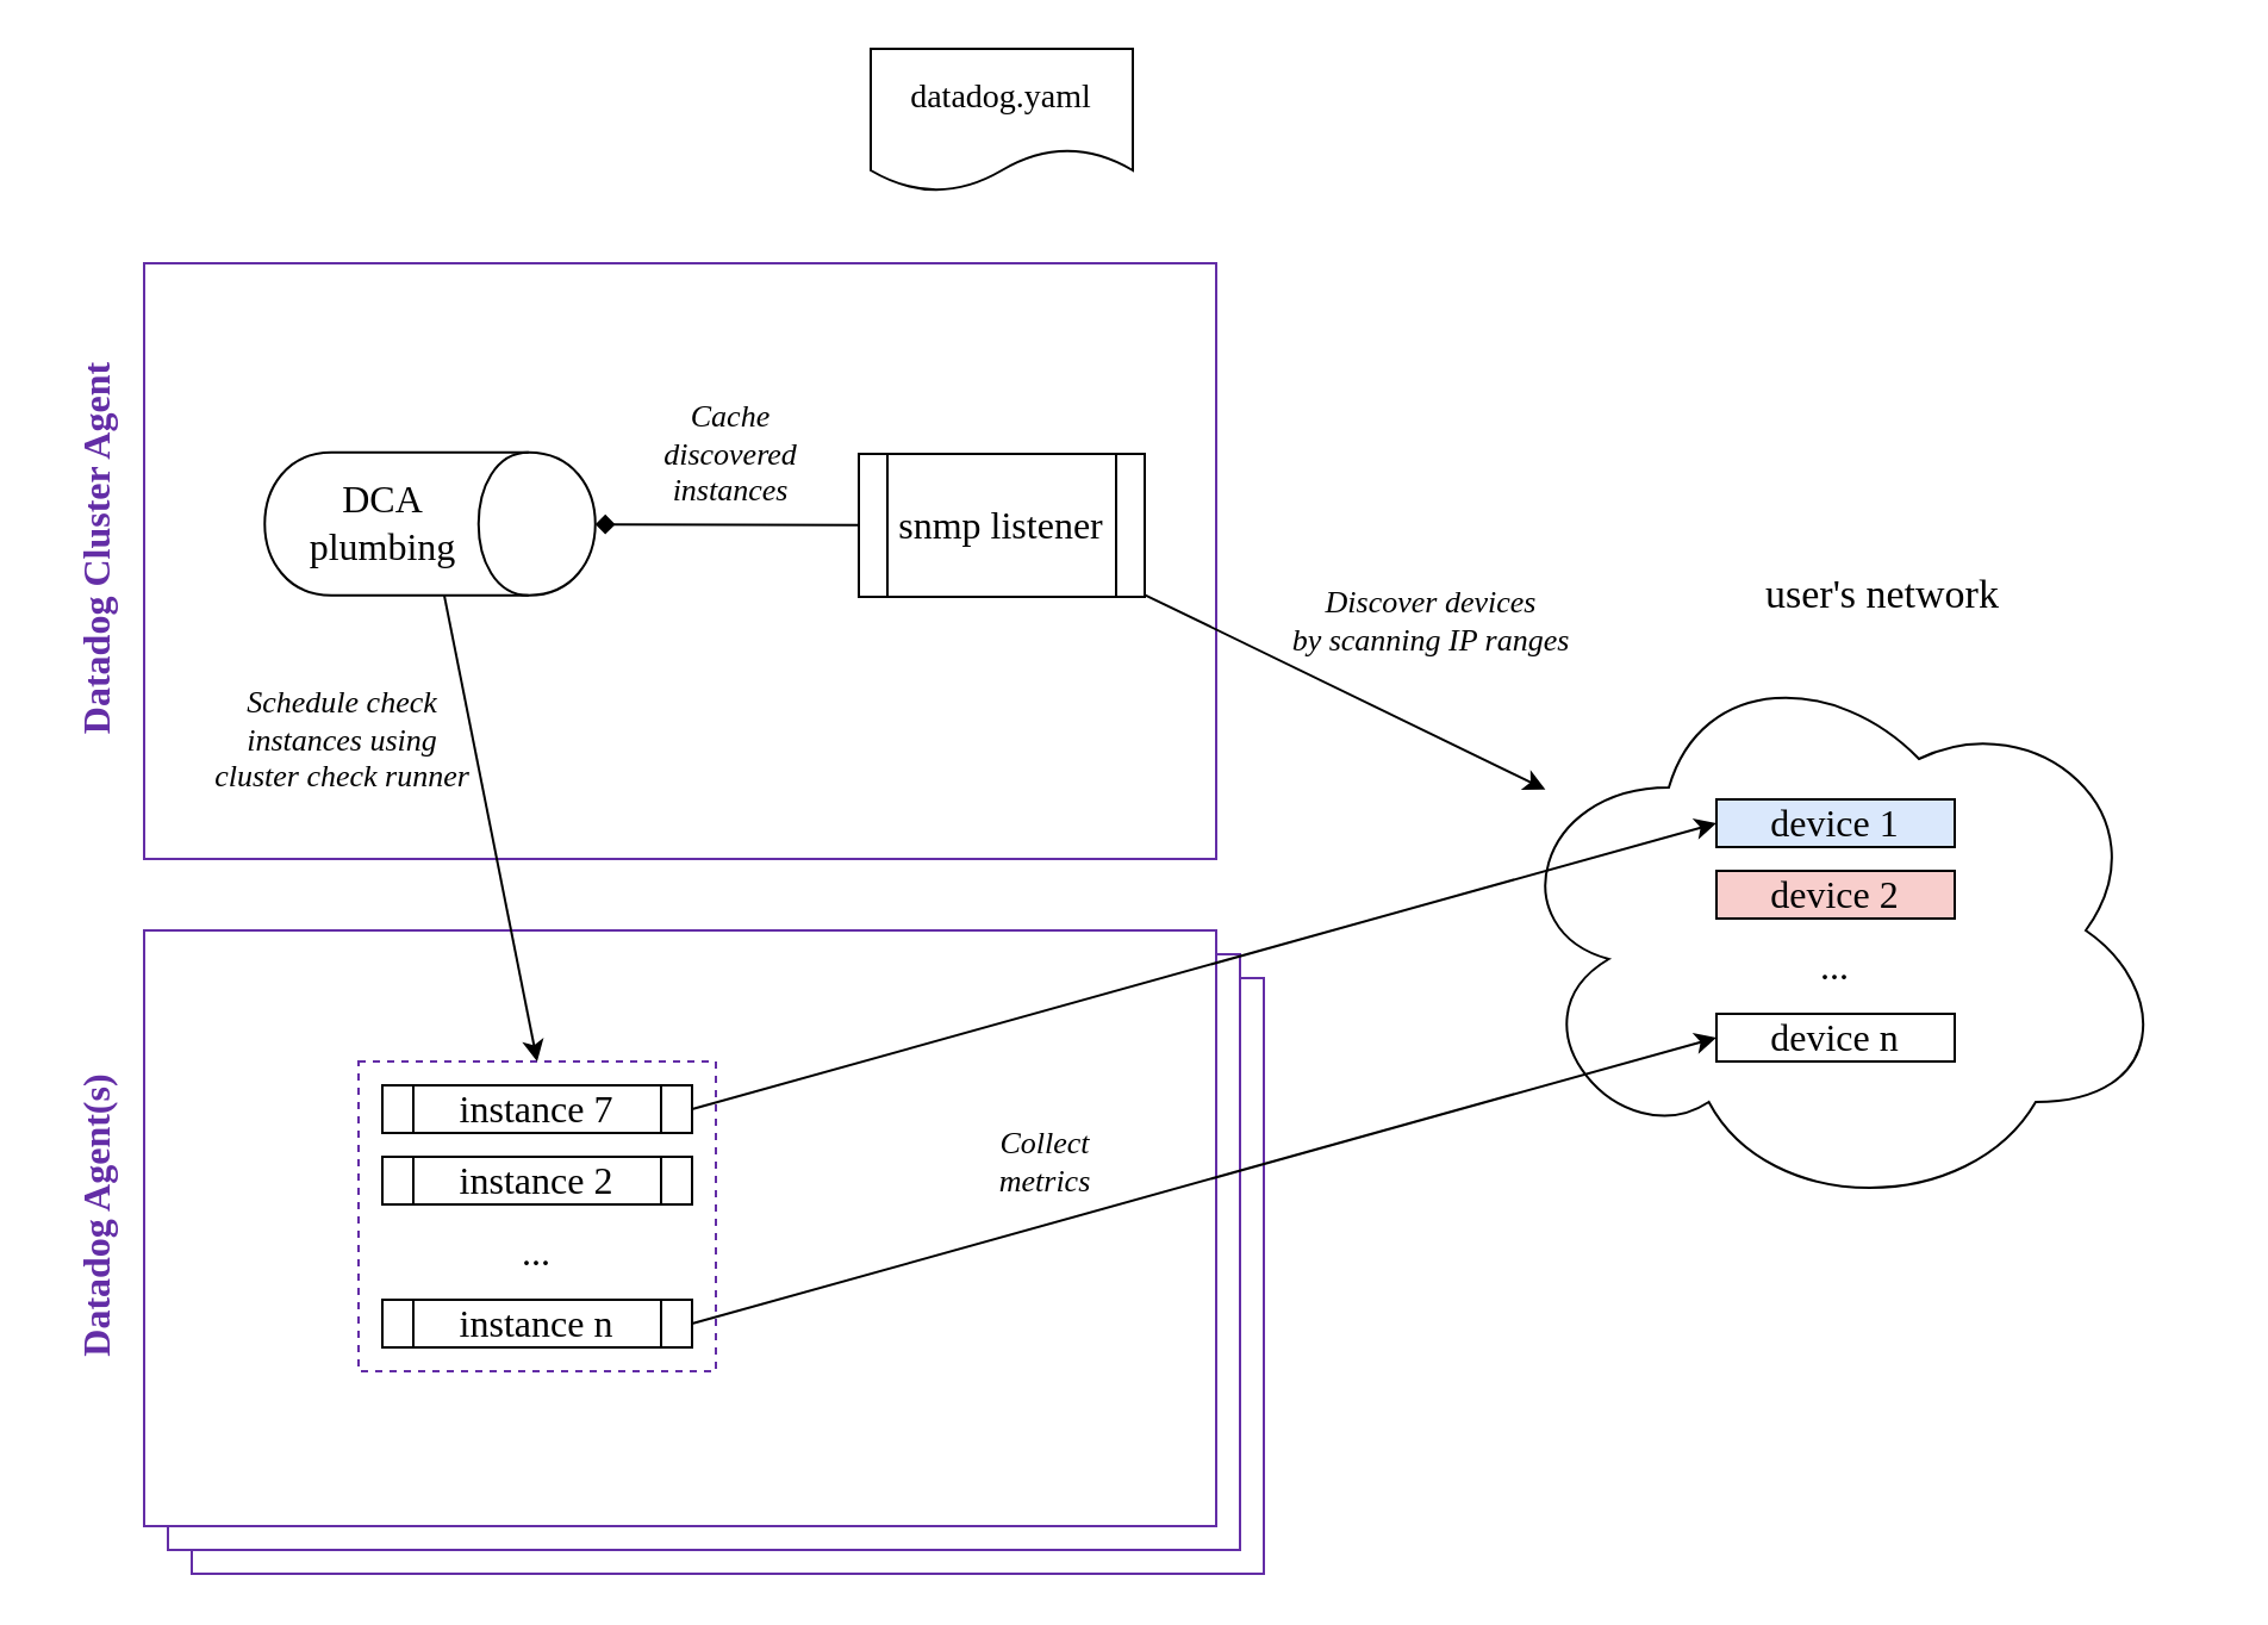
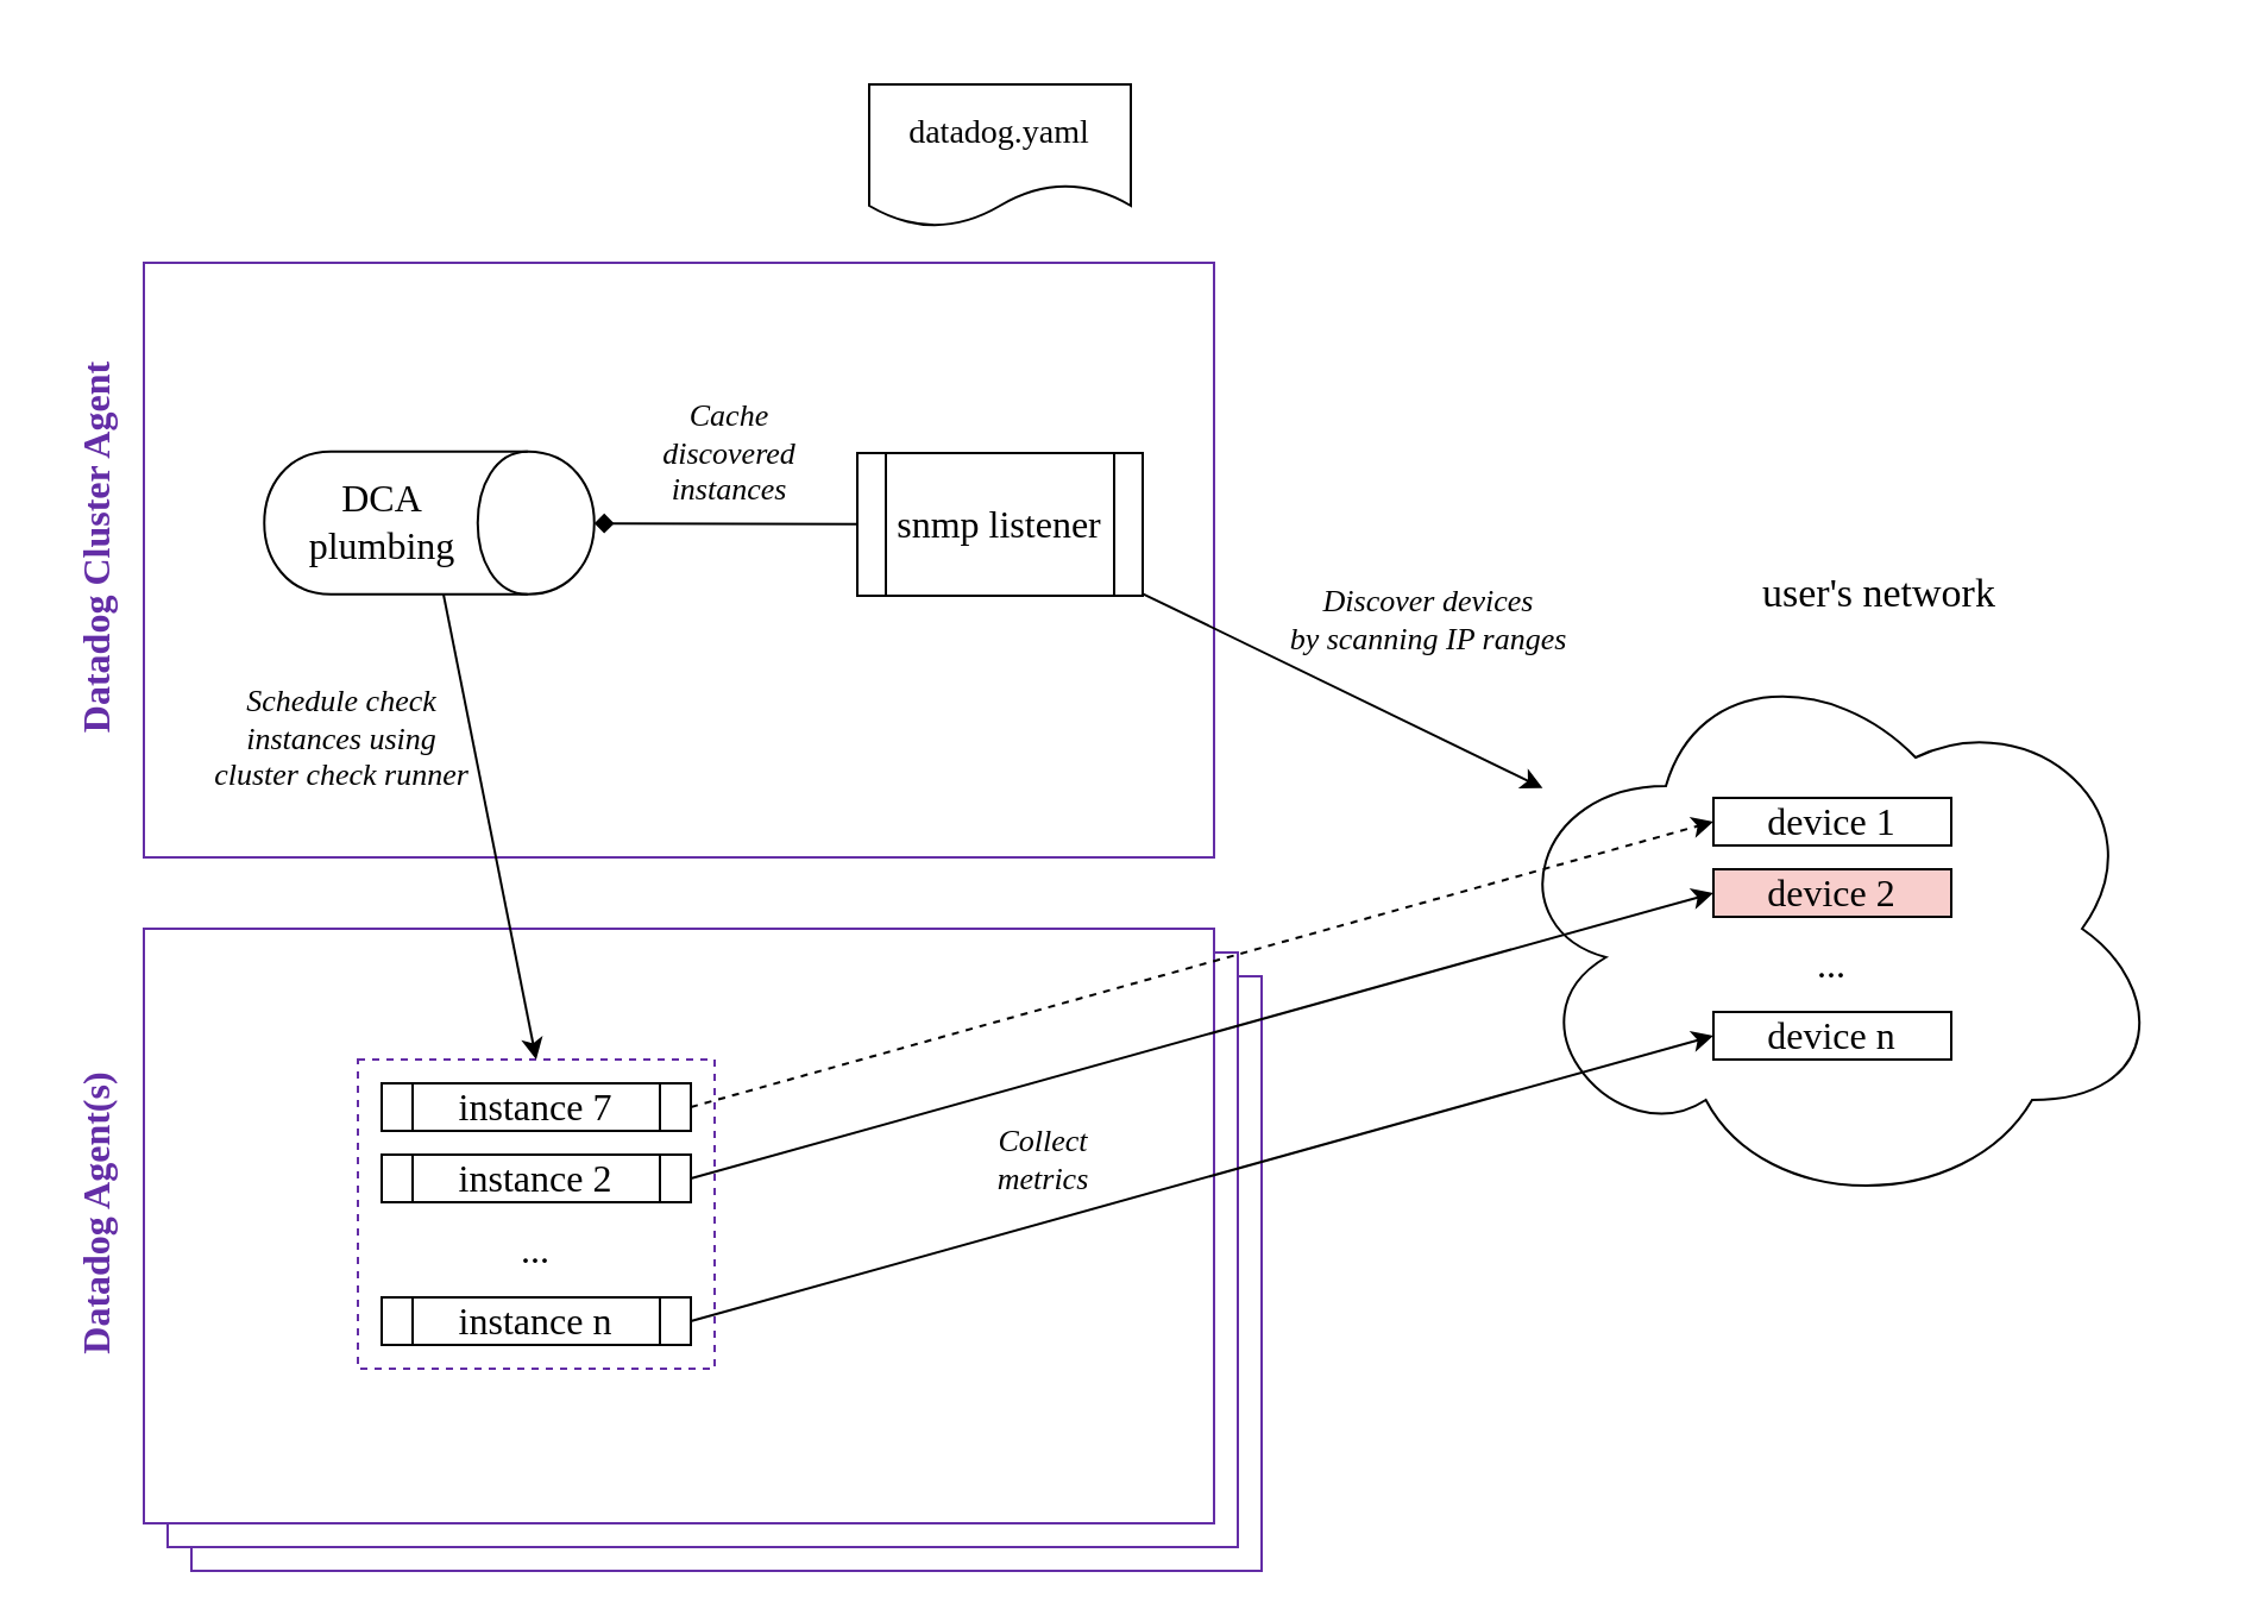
  <mxCell id="0" />
  <mxCell id="1" parent="0" />
  <mxCell id="2" value="" style="rounded=0;whiteSpace=wrap;html=1;fillColor=#FFFFFF;strokeColor=#632DA6;strokeWidth=1;" parent="1" vertex="1"><mxGeometry x="80" y="410" width="450" height="250" as="geometry" /></mxCell>
  <mxCell id="3" value="" style="rounded=0;whiteSpace=wrap;html=1;fillColor=#FFFFFF;strokeColor=#632DA6;strokeWidth=1;" parent="1" vertex="1"><mxGeometry x="60" y="110" width="450" height="250" as="geometry" /></mxCell>
  <mxCell id="4" value="" style="ellipse;shape=cloud;whiteSpace=wrap;html=1;fontFamily=fira code;" parent="1" vertex="1"><mxGeometry x="630" y="270" width="280" height="240" as="geometry" /></mxCell>
  <mxCell id="5" value="user's network" style="text;html=1;strokeColor=none;fillColor=none;align=center;verticalAlign=middle;whiteSpace=wrap;rounded=0;fontSize=17;fontFamily=fira code;" parent="1" vertex="1"><mxGeometry x="650" y="230" width="280" height="40" as="geometry" /></mxCell>
  <mxCell id="6" value="Datadog Cluster Agent" style="text;html=1;strokeColor=none;fillColor=none;align=center;verticalAlign=middle;whiteSpace=wrap;rounded=0;fontSize=16;fontFamily=fira code;fontStyle=1;fontColor=#632da6;horizontal=0;" parent="1" vertex="1"><mxGeometry x="20" y="110" width="40" height="240" as="geometry" /></mxCell>
  <mxCell id="7" value="snmp listener" style="shape=process;whiteSpace=wrap;html=1;backgroundOutline=1;fontSize=16;fontFamily=fira code;fontStyle=0" parent="1" vertex="1"><mxGeometry x="360" y="190" width="120" height="60" as="geometry" /></mxCell>
- <mxCell id="8" value="device 1" style="rounded=0;whiteSpace=wrap;html=1;fontFamily=fira code;fontSize=16;fillColor=#dae8fc;" parent="1" vertex="1"><mxGeometry x="720" y="335" width="100" height="20" as="geometry" /></mxCell>
+ <mxCell id="8" value="device 1" style="rounded=0;whiteSpace=wrap;html=1;fontFamily=fira code;fontSize=16;" parent="1" vertex="1"><mxGeometry x="720" y="335" width="100" height="20" as="geometry" /></mxCell>
  <mxCell id="9" value="device 2" style="rounded=0;whiteSpace=wrap;html=1;fontFamily=fira code;fontSize=16;fillColor=#f8cecc;" parent="1" vertex="1"><mxGeometry x="720" y="365" width="100" height="20" as="geometry" /></mxCell>
  <mxCell id="10" value="device n" style="rounded=0;whiteSpace=wrap;html=1;fontFamily=fira code;fontSize=16;" parent="1" vertex="1"><mxGeometry x="720" y="425" width="100" height="20" as="geometry" /></mxCell>
  <mxCell id="11" value="..." style="text;html=1;strokeColor=none;fillColor=none;align=center;verticalAlign=middle;whiteSpace=wrap;rounded=0;fontFamily=fira code;fontSize=16;" parent="1" vertex="1"><mxGeometry x="720" y="395" width="100" height="20" as="geometry" /></mxCell>
  <mxCell id="12" value="Discover devices &lt;br&gt;by scanning IP ranges" style="endArrow=classic;html=1;fontFamily=fira code;fontSize=13;labelBackgroundColor=none;elbow=vertical;fontStyle=2;fontColor=#000000;" parent="1" source="7" target="4" edge="1"><mxGeometry x="0.205" y="43" width="50" height="50" relative="1" as="geometry"><mxPoint x="550" y="170" as="sourcePoint" /><mxPoint x="600" y="120" as="targetPoint" /><Array as="points" /><mxPoint as="offset" /></mxGeometry></mxCell>
  <mxCell id="13" value="" style="endArrow=diamond;html=1;labelBackgroundColor=none;fontFamily=fira code;fontSize=14;" parent="1" source="7" target="16" edge="1"><mxGeometry x="-0.077" y="95" width="50" height="50" relative="1" as="geometry"><mxPoint x="296.471" y="200" as="sourcePoint" /><mxPoint x="310" y="197.5" as="targetPoint" /><Array as="points" /><mxPoint as="offset" /></mxGeometry></mxCell>
  <mxCell id="14" value="Cache&lt;br style=&quot;font-size: 13px&quot;&gt;discovered&lt;br style=&quot;font-size: 13px&quot;&gt;instances" style="edgeLabel;html=1;align=center;verticalAlign=middle;resizable=0;points=[];fontSize=13;fontFamily=fira code;fontColor=#000000;labelBackgroundColor=none;fontStyle=2" parent="13" vertex="1" connectable="0"><mxGeometry x="-0.136" y="-1" relative="1" as="geometry"><mxPoint x="-7.0" y="-28.72" as="offset" /></mxGeometry></mxCell>
- <mxCell id="15" value="datadog.yaml" style="shape=document;whiteSpace=wrap;html=1;boundedLbl=1;labelBackgroundColor=none;fontFamily=fira code;fontSize=14;" parent="1" vertex="1"><mxGeometry x="365" y="20" width="110" height="60" as="geometry" /></mxCell>
+ <mxCell id="15" value="datadog.yaml" style="shape=document;whiteSpace=wrap;html=1;boundedLbl=1;labelBackgroundColor=none;fontFamily=fira code;fontSize=14;" parent="1" vertex="1"><mxGeometry x="365" y="35" width="110" height="60" as="geometry" /></mxCell>
  <mxCell id="16" value="DCA plumbing" style="shape=cylinder;whiteSpace=wrap;html=1;boundedLbl=1;backgroundOutline=1;labelBackgroundColor=none;strokeColor=#000000;strokeWidth=1;fillColor=#FFFFFF;fontFamily=fira code;fontSize=16;fontColor=#000000;horizontal=0;rotation=90;align=center;verticalAlign=middle;" parent="1" vertex="1"><mxGeometry y="150" width="60" height="138.75" as="geometry" x="150" /></mxCell>
  <mxCell id="17" value="Datadog Agent(s)" style="text;html=1;strokeColor=none;fillColor=none;align=center;verticalAlign=middle;whiteSpace=wrap;rounded=0;fontSize=16;fontFamily=fira code;fontStyle=1;fontColor=#632da6;horizontal=0;" parent="1" vertex="1"><mxGeometry x="20" y="390" width="40" height="240" as="geometry" /></mxCell>
  <mxCell id="18" value="" style="rounded=0;whiteSpace=wrap;html=1;fillColor=#FFFFFF;strokeColor=#632DA6;strokeWidth=1;" parent="1" vertex="1"><mxGeometry x="70" y="400" width="450" height="250" as="geometry" /></mxCell>
  <mxCell id="19" value="" style="rounded=0;whiteSpace=wrap;html=1;fillColor=#FFFFFF;strokeColor=#632DA6;strokeWidth=1;" parent="1" vertex="1"><mxGeometry x="60" y="390" width="450" height="250" as="geometry" /></mxCell>
  <mxCell id="20" value="" style="rounded=0;whiteSpace=wrap;html=1;fontFamily=fira code;fontSize=16;fillColor=#FFFFFF;strokeColor=#632DA6;dashed=1;" parent="1" vertex="1"><mxGeometry y="445" width="150" height="130" as="geometry" x="150" /></mxCell>
  <mxCell id="21" value="instance 7" style="shape=process;whiteSpace=wrap;html=1;backgroundOutline=1;fontSize=16;fontFamily=fira code;" parent="1" vertex="1"><mxGeometry x="160" y="455" width="130" height="20" as="geometry" /></mxCell>
  <mxCell id="22" value="instance 2" style="shape=process;whiteSpace=wrap;html=1;backgroundOutline=1;fontSize=16;fontFamily=fira code;" parent="1" vertex="1"><mxGeometry x="160" y="485" width="130" height="20" as="geometry" /></mxCell>
  <mxCell id="23" value="instance n" style="shape=process;whiteSpace=wrap;html=1;backgroundOutline=1;fontSize=16;fontFamily=fira code;" parent="1" vertex="1"><mxGeometry x="160" y="545" width="130" height="20" as="geometry" /></mxCell>
  <mxCell id="24" value="..." style="text;html=1;strokeColor=none;fillColor=none;align=center;verticalAlign=middle;whiteSpace=wrap;rounded=0;fontFamily=fira code;fontSize=16;" parent="1" vertex="1"><mxGeometry x="160" y="515" width="130" height="20" as="geometry" /></mxCell>
- <mxCell id="25" value="" style="endArrow=classic;html=1;fontFamily=fira code;fontSize=16;labelBackgroundColor=none;entryX=0;entryY=0.5;entryDx=0;entryDy=0;exitX=1;exitY=0.5;exitDx=0;exitDy=0;" parent="1" source="21" target="8" edge="1"><mxGeometry x="0.264" y="38" width="50" height="50" relative="1" as="geometry"><mxPoint x="480" y="145.882" as="sourcePoint" /><mxPoint x="606.854" y="179.461" as="targetPoint" /><mxPoint as="offset" /></mxGeometry></mxCell>
+ <mxCell id="25" value="" style="endArrow=classic;html=1;fontFamily=fira code;fontSize=16;labelBackgroundColor=none;entryX=0;entryY=0.5;entryDx=0;entryDy=0;exitX=1;exitY=0.5;exitDx=0;exitDy=0;dashed=1;" parent="1" source="21" target="8" edge="1"><mxGeometry x="0.264" y="38" width="50" height="50" relative="1" as="geometry"><mxPoint x="480" y="145.882" as="sourcePoint" /><mxPoint x="606.854" y="179.461" as="targetPoint" /><mxPoint as="offset" /></mxGeometry></mxCell>
  <mxCell id="26" value="Collect&lt;br style=&quot;font-size: 13px;&quot;&gt;metrics" style="edgeLabel;html=1;align=center;verticalAlign=middle;resizable=0;points=[];fontSize=13;fontFamily=fira code;fontStyle=2;labelBackgroundColor=none;fontColor=#000000;" parent="25" vertex="1" connectable="0"><mxGeometry x="-0.358" y="3" relative="1" as="geometry"><mxPoint x="10.57" y="63" as="offset" /></mxGeometry></mxCell>
+ <mxCell id="27" value="" style="endArrow=classic;html=1;fontFamily=fira code;fontSize=16;labelBackgroundColor=none;exitX=1;exitY=0.5;exitDx=0;exitDy=0;entryX=0;entryY=0.5;entryDx=0;entryDy=0;" parent="1" source="22" target="9" edge="1"><mxGeometry x="0.264" y="38" width="50" height="50" relative="1" as="geometry"><mxPoint x="490" y="221.613" as="sourcePoint" /><mxPoint x="710" y="190" as="targetPoint" /><mxPoint as="offset" /></mxGeometry></mxCell>
  <mxCell id="28" value="" style="endArrow=classic;html=1;fontFamily=fira code;fontSize=16;labelBackgroundColor=none;entryX=0;entryY=0.5;entryDx=0;entryDy=0;exitX=1;exitY=0.5;exitDx=0;exitDy=0;" parent="1" source="23" target="10" edge="1"><mxGeometry x="0.264" y="38" width="50" height="50" relative="1" as="geometry"><mxPoint x="490" y="230" as="sourcePoint" /><mxPoint x="710" y="180" as="targetPoint" /><mxPoint as="offset" /></mxGeometry></mxCell>
  <mxCell id="29" value="" style="endArrow=classic;html=1;labelBackgroundColor=none;fontFamily=fira code;fontSize=14;entryX=0.5;entryY=0;entryDx=0;entryDy=0;" parent="1" source="16" target="20" edge="1"><mxGeometry x="-0.077" y="95" width="50" height="50" relative="1" as="geometry"><mxPoint x="250" y="250" as="sourcePoint" /><mxPoint x="340" y="276" as="targetPoint" /><Array as="points" /><mxPoint as="offset" /></mxGeometry></mxCell>
  <mxCell id="30" value="Schedule check &lt;br&gt;instances using&lt;br&gt;cluster check runner" style="edgeLabel;html=1;align=center;verticalAlign=middle;resizable=0;points=[];fontSize=13;fontFamily=fira code;fontStyle=2;labelBackgroundColor=none;fontColor=#000000;" parent="29" vertex="1" connectable="0"><mxGeometry x="-0.137" y="-1" relative="1" as="geometry"><mxPoint x="-59.0" y="-23.91" as="offset" /></mxGeometry></mxCell>
